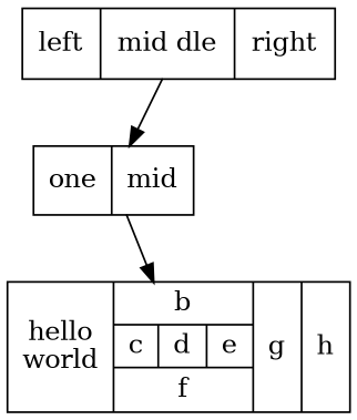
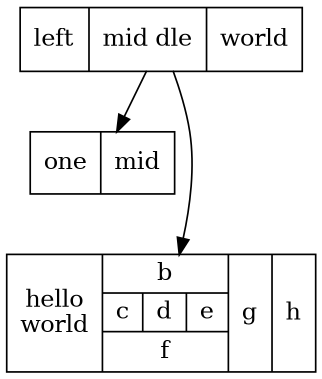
  digraph {
    node [shape=record]
-   n1 [label="<f0> left|<f1> \mid dle|<f2> right"]
+   n1 [label="<f0> left|<f1> \mid dle|<f2> world"]
    n2 [label="<f0> one|<f1> mid"]
    n3 [label="hello\nworld |{ b |{c|<here> d|e}| f}| g | h"]
    n1 -> n2
-   n2 -> n3
+   n1 -> n3
  }
